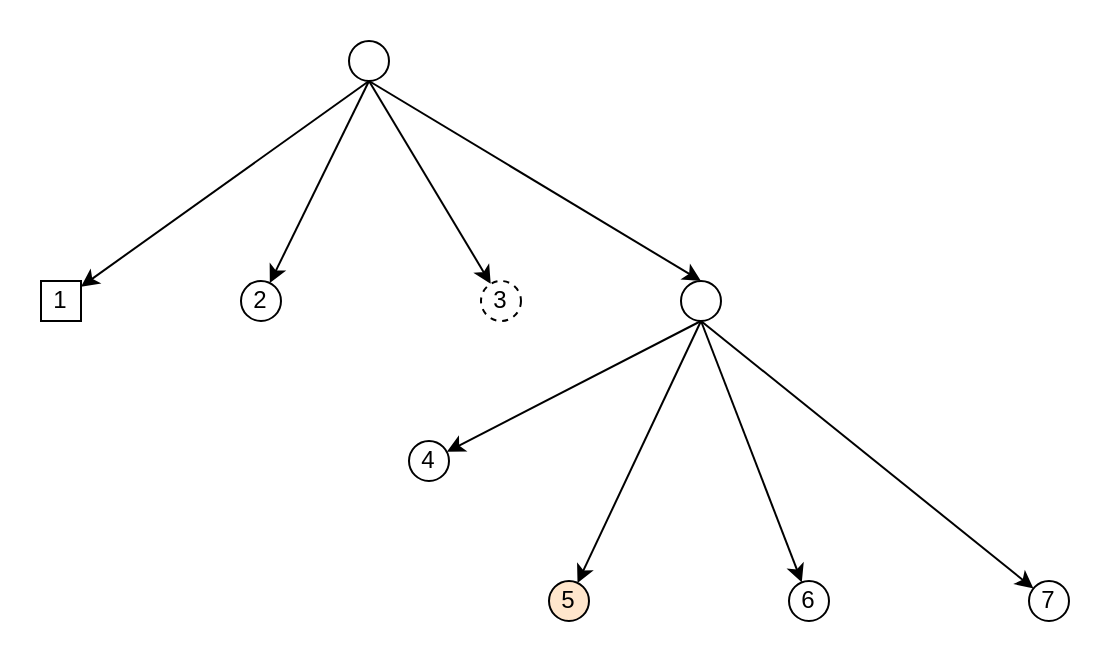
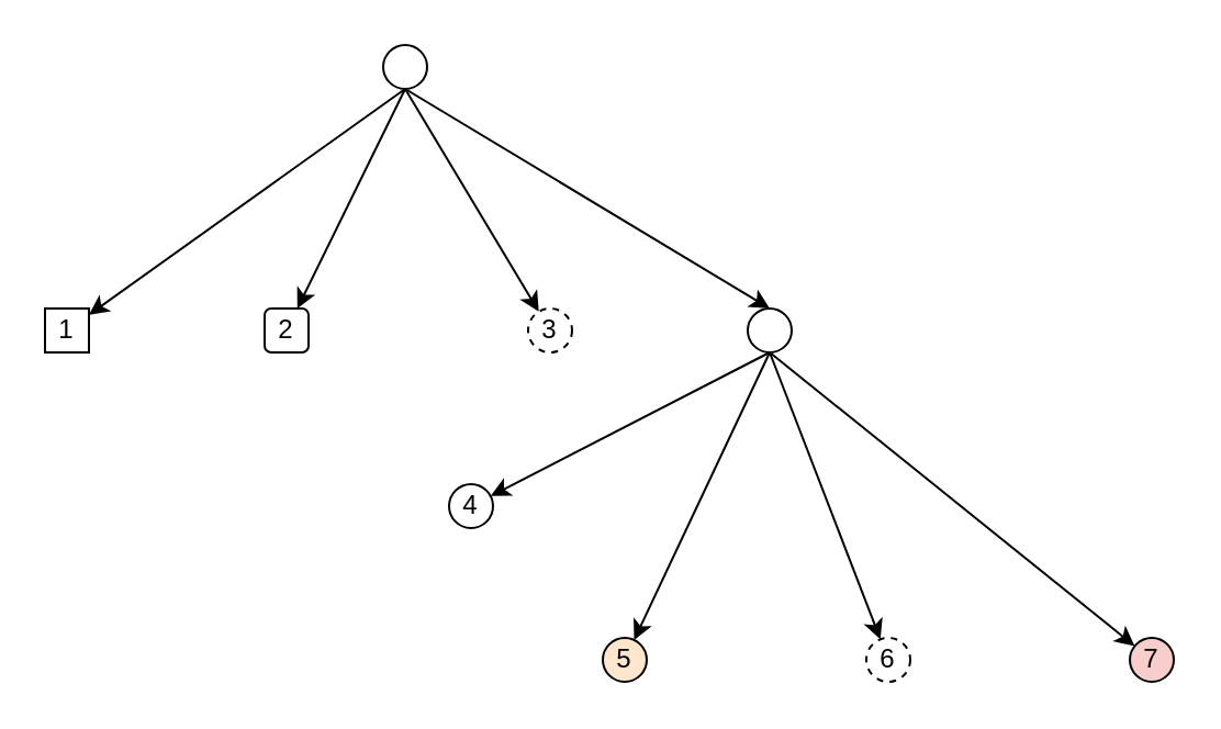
  <mxCell id="0" />
  <mxCell id="1" parent="0" />
  <mxCell id="2" style="edgeStyle=none;html=1;exitX=0.5;exitY=1;exitDx=0;exitDy=0;" edge="1" parent="1" source="6" target="7"><mxGeometry relative="1" as="geometry" /></mxCell>
  <mxCell id="3" style="edgeStyle=none;html=1;exitX=0.5;exitY=1;exitDx=0;exitDy=0;" edge="1" parent="1" source="6" target="8"><mxGeometry relative="1" as="geometry" /></mxCell>
  <mxCell id="4" style="edgeStyle=none;html=1;exitX=0.5;exitY=1;exitDx=0;exitDy=0;" edge="1" parent="1" source="6" target="9"><mxGeometry relative="1" as="geometry" /></mxCell>
  <mxCell id="5" style="edgeStyle=none;html=1;exitX=0.5;exitY=1;exitDx=0;exitDy=0;entryX=0.5;entryY=0;entryDx=0;entryDy=0;" edge="1" parent="1" source="6" target="14"><mxGeometry relative="1" as="geometry"><mxPoint x="361.39" y="144.914" as="targetPoint" /></mxGeometry></mxCell>
  <mxCell id="6" value="" style="ellipse;whiteSpace=wrap;html=1;aspect=fixed;" vertex="1" parent="1"><mxGeometry x="174" y="20" width="20" height="20" as="geometry" /></mxCell>
  <mxCell id="7" value="1" style="whiteSpace=wrap;html=1;aspect=fixed;rounded=0;" vertex="1" parent="1"><mxGeometry x="20" y="140" width="20" height="20" as="geometry" /></mxCell>
- <mxCell id="8" value="2" style="ellipse;whiteSpace=wrap;html=1;aspect=fixed;" vertex="1" parent="1"><mxGeometry x="120" y="140" width="20" height="20" as="geometry" /></mxCell>
+ <mxCell id="8" value="2" style="whiteSpace=wrap;html=1;aspect=fixed;rounded=1;" vertex="1" parent="1"><mxGeometry x="120" y="140" width="20" height="20" as="geometry" /></mxCell>
  <mxCell id="9" value="3" style="ellipse;whiteSpace=wrap;html=1;aspect=fixed;dashed=1;" vertex="1" parent="1"><mxGeometry x="240" y="140" width="20" height="20" as="geometry" /></mxCell>
  <mxCell id="10" style="edgeStyle=none;html=1;exitX=0.5;exitY=1;exitDx=0;exitDy=0;" edge="1" source="14" target="15" parent="1"><mxGeometry relative="1" as="geometry" /></mxCell>
  <mxCell id="11" style="edgeStyle=none;html=1;exitX=0.5;exitY=1;exitDx=0;exitDy=0;" edge="1" source="14" target="16" parent="1"><mxGeometry relative="1" as="geometry" /></mxCell>
  <mxCell id="12" style="edgeStyle=none;html=1;exitX=0.5;exitY=1;exitDx=0;exitDy=0;" edge="1" source="14" target="17" parent="1"><mxGeometry relative="1" as="geometry" /></mxCell>
  <mxCell id="13" style="edgeStyle=none;html=1;exitX=0.5;exitY=1;exitDx=0;exitDy=0;" edge="1" source="14" target="18" parent="1"><mxGeometry relative="1" as="geometry" /></mxCell>
  <mxCell id="14" value="" style="ellipse;whiteSpace=wrap;html=1;aspect=fixed;" vertex="1" parent="1"><mxGeometry x="340" y="140" width="20" height="20" as="geometry" /></mxCell>
  <mxCell id="15" value="4" style="ellipse;whiteSpace=wrap;html=1;aspect=fixed;" vertex="1" parent="1"><mxGeometry x="204" y="220" width="20" height="20" as="geometry" /></mxCell>
  <mxCell id="16" value="5" style="ellipse;whiteSpace=wrap;html=1;aspect=fixed;fillColor=#ffe6cc;" vertex="1" parent="1"><mxGeometry x="274" y="290" width="20" height="20" as="geometry" /></mxCell>
- <mxCell id="17" value="6" style="ellipse;whiteSpace=wrap;html=1;aspect=fixed;" vertex="1" parent="1"><mxGeometry x="394" y="290" width="20" height="20" as="geometry" /></mxCell>
- <mxCell id="18" value="7" style="ellipse;whiteSpace=wrap;html=1;aspect=fixed;" vertex="1" parent="1"><mxGeometry x="514" y="290" width="20" height="20" as="geometry" /></mxCell>
+ <mxCell id="17" value="6" style="ellipse;whiteSpace=wrap;html=1;aspect=fixed;dashed=1;" vertex="1" parent="1"><mxGeometry x="394" y="290" width="20" height="20" as="geometry" /></mxCell>
+ <mxCell id="18" value="7" style="ellipse;whiteSpace=wrap;html=1;aspect=fixed;fillColor=#f8cecc;" vertex="1" parent="1"><mxGeometry x="514" y="290" width="20" height="20" as="geometry" /></mxCell>
